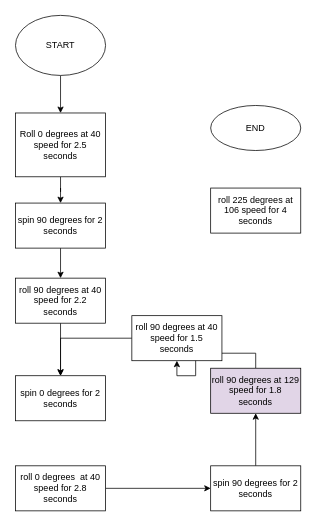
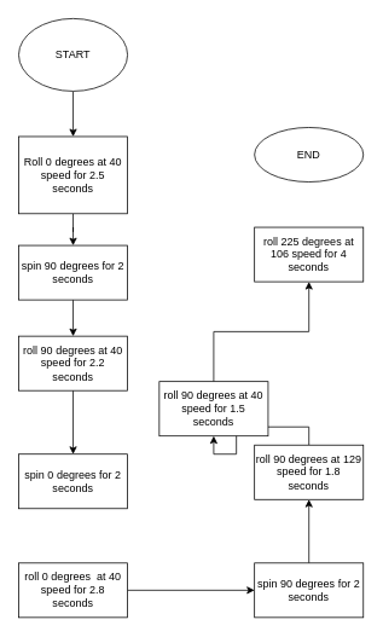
  <mxCell id="0" />
  <mxCell id="1" parent="0" />
  <mxCell id="2" value="" style="edgeStyle=orthogonalEdgeStyle;rounded=0;orthogonalLoop=1;jettySize=auto;html=1;" edge="1" parent="1" source="3" target="5"><mxGeometry relative="1" as="geometry" /></mxCell>
  <mxCell id="3" value="START" style="ellipse;whiteSpace=wrap;html=1;" vertex="1" parent="1"><mxGeometry x="20" y="20" width="120" height="80" as="geometry" /></mxCell>
  <mxCell id="4" value="" style="edgeStyle=orthogonalEdgeStyle;rounded=0;orthogonalLoop=1;jettySize=auto;html=1;" edge="1" parent="1" source="5" target="7"><mxGeometry relative="1" as="geometry" /></mxCell>
  <mxCell id="5" value="Roll 0 degrees at 40 speed for 2.5 seconds" style="whiteSpace=wrap;html=1;" vertex="1" parent="1"><mxGeometry x="20" y="150" width="120" height="85" as="geometry" /></mxCell>
  <mxCell id="6" value="" style="edgeStyle=orthogonalEdgeStyle;rounded=0;orthogonalLoop=1;jettySize=auto;html=1;" edge="1" parent="1" source="7" target="9"><mxGeometry relative="1" as="geometry" /></mxCell>
  <mxCell id="7" value="spin 90 degrees for 2 seconds" style="whiteSpace=wrap;html=1;" vertex="1" parent="1"><mxGeometry x="20" y="270" width="120" height="60" as="geometry" /></mxCell>
  <mxCell id="8" value="" style="edgeStyle=orthogonalEdgeStyle;rounded=0;orthogonalLoop=1;jettySize=auto;html=1;" edge="1" parent="1" source="9" target="10"><mxGeometry relative="1" as="geometry" /></mxCell>
  <mxCell id="9" value="roll 90 degrees at 40 speed for 2.2 seconds" style="whiteSpace=wrap;html=1;" vertex="1" parent="1"><mxGeometry x="20" y="370" width="120" height="60" as="geometry" /></mxCell>
  <mxCell id="10" value="spin 0 degrees for 2 seconds" style="whiteSpace=wrap;html=1;" vertex="1" parent="1"><mxGeometry x="20" y="500" width="120" height="60" as="geometry" /></mxCell>
  <mxCell id="11" value="" style="edgeStyle=orthogonalEdgeStyle;rounded=0;orthogonalLoop=1;jettySize=auto;html=1;" edge="1" parent="1" source="12" target="14"><mxGeometry relative="1" as="geometry" /></mxCell>
  <mxCell id="12" value="roll 0 degrees&amp;nbsp; at 40 speed for 2.8 seconds" style="whiteSpace=wrap;html=1;" vertex="1" parent="1"><mxGeometry x="20" y="620" width="120" height="60" as="geometry" /></mxCell>
  <mxCell id="13" value="" style="edgeStyle=orthogonalEdgeStyle;rounded=0;orthogonalLoop=1;jettySize=auto;html=1;" edge="1" parent="1" source="14" target="16"><mxGeometry relative="1" as="geometry" /></mxCell>
  <mxCell id="14" value="spin 90 degrees for 2 seconds" style="whiteSpace=wrap;html=1;" vertex="1" parent="1"><mxGeometry x="280" y="620" width="120" height="60" as="geometry" /></mxCell>
  <mxCell id="15" value="" style="edgeStyle=orthogonalEdgeStyle;rounded=0;orthogonalLoop=1;jettySize=auto;html=1;" edge="1" parent="1" source="16" target="18"><mxGeometry relative="1" as="geometry" /></mxCell>
- <mxCell id="16" value="roll 90 degrees at 129 speed for 1.8 seconds" style="whiteSpace=wrap;html=1;fillColor=#e1d5e7;" vertex="1" parent="1"><mxGeometry x="280" y="490" width="120" height="60" as="geometry" /></mxCell>
- <mxCell id="17" value="" style="edgeStyle=orthogonalEdgeStyle;rounded=0;orthogonalLoop=1;jettySize=auto;html=1;" edge="1" parent="1" source="18" target="10"><mxGeometry relative="1" as="geometry" /></mxCell>
+ <mxCell id="16" value="roll 90 degrees at 129 speed for 1.8 seconds" style="whiteSpace=wrap;html=1;" vertex="1" parent="1"><mxGeometry x="280" y="490" width="120" height="60" as="geometry" /></mxCell>
+ <mxCell id="17" value="" style="edgeStyle=orthogonalEdgeStyle;rounded=0;orthogonalLoop=1;jettySize=auto;html=1;" edge="1" parent="1" source="18" target="19"><mxGeometry relative="1" as="geometry" /></mxCell>
  <mxCell id="18" value="roll 90 degrees at 40 speed for 1.5 seconds" style="whiteSpace=wrap;html=1;" vertex="1" parent="1"><mxGeometry x="175" y="420" width="120" height="60" as="geometry" /></mxCell>
  <mxCell id="19" value="roll 225 degrees at 106 speed for 4 seconds" style="whiteSpace=wrap;html=1;" vertex="1" parent="1"><mxGeometry x="280" y="250" width="120" height="60" as="geometry" /></mxCell>
  <mxCell id="20" value="END" style="ellipse;whiteSpace=wrap;html=1;" vertex="1" parent="1"><mxGeometry x="280" y="140" width="120" height="60" as="geometry" /></mxCell>
